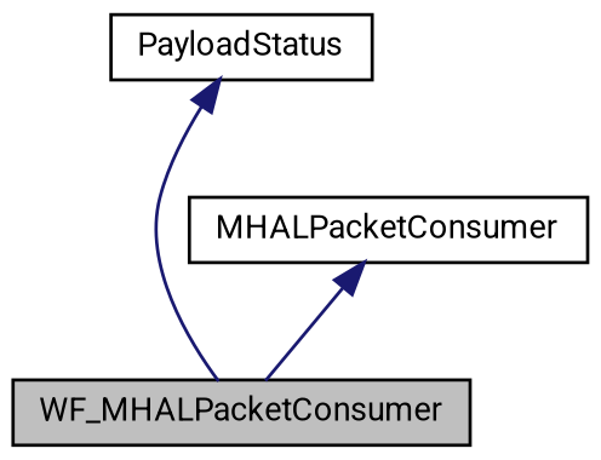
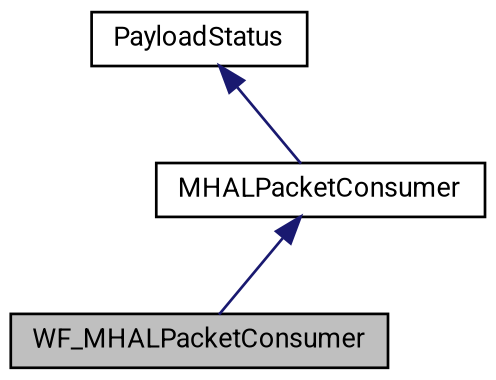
  digraph {
    fontname=Roboto
    node [color=black fillcolor=white fontname=Roboto fontsize=10 shape=record style=filled]
    edge [color=midnightblue dir=back fontname=Roboto fontsize=10 labelfontname=Helvetica labelfontsize=10 style=solid]
    n1 [fillcolor=grey75 fontcolor=black height=0.2 label=WF_MHALPacketConsumer width=0.4]
    n2 [height=0.2 label=MHALPacketConsumer width=0.4]
    n3 [height=0.2 label=PayloadStatus width=0.4]
    n2 -> n1
-   n3 -> n1
+   n3 -> n2
  }
